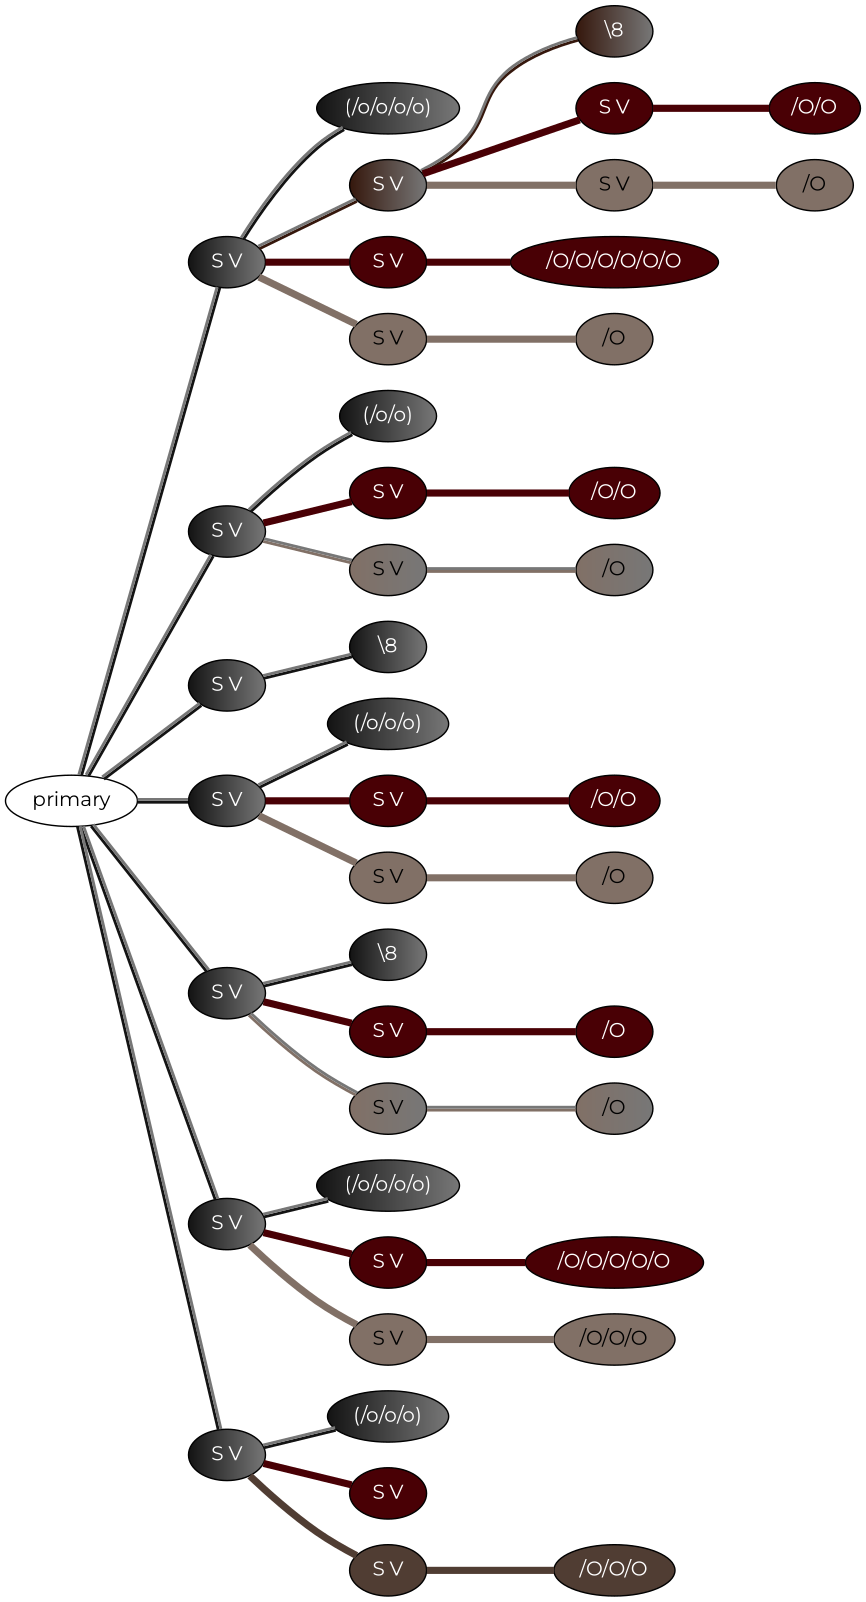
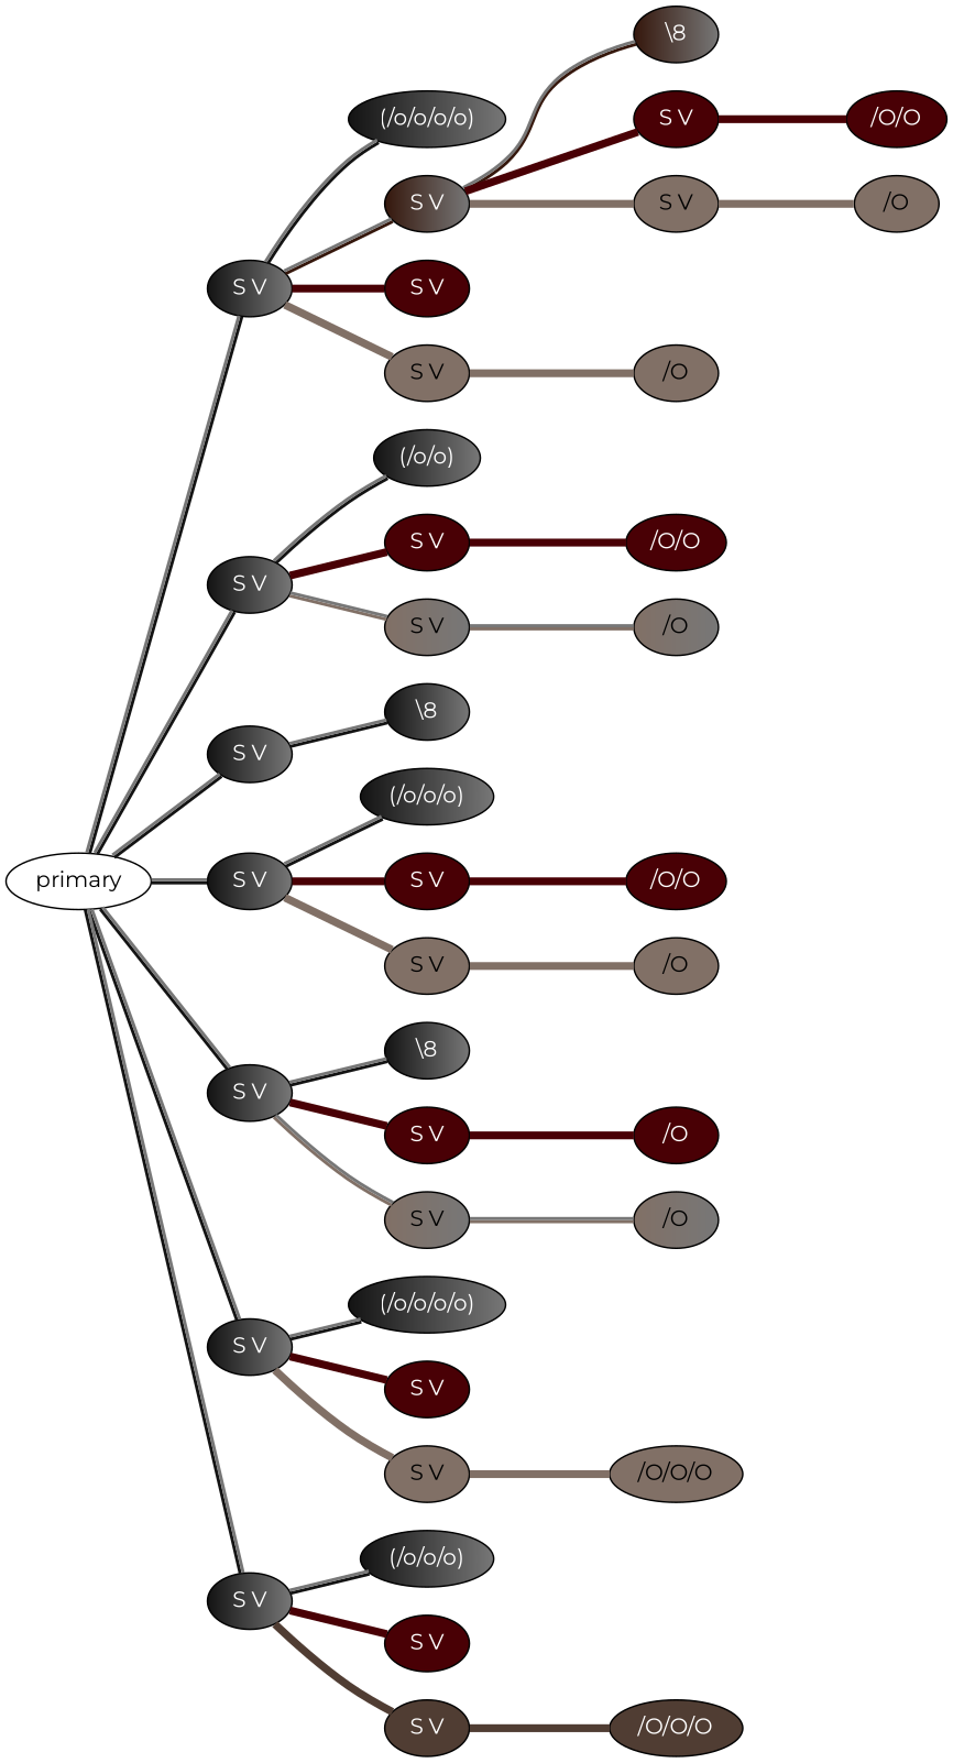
  graph {
    fontname=Montserrat
    rankdir=LR
    node [fillcolor="#131313:#777777" fontcolor="#ffffff" fontname=Montserrat qtype=pendant_node style=filled]
    edge [color="#131313:#777777" fontname=Montserrat penwidth=5 qtype=pendant_link]
    n1 [label="S V" pendant_attach=V pendant_colors="#131313:#777777" pendant_length=40.5 pendant_ply=S]
    n2 [knot_position=14.5 knot_spin=S knot_type=L knot_value=4 label="(/o/o/o/o)" qtype=knot_node]
    n3 [fillcolor="#35170C:#777777" label="S V" pendant_attach=V pendant_colors="#35170C:#777777" pendant_length=32.5 pendant_ply=S]
    n4 [fillcolor="#490005" label="S V" pendant_attach=V pendant_colors="#490005" pendant_length=42.0 pendant_ply=S]
    n5 [fillcolor="#817066" fontcolor="#000000" label="S V" pendant_attach=V pendant_colors="#817066" pendant_length=38.0 pendant_ply=S]
    n6 [fillcolor="#35170C:#777777" knot_position=13.5 knot_spin=Z knot_type=E knot_value=1 label="\\8" qtype=knot_node]
    n7 [fillcolor="#490005" label="S V" pendant_attach=V pendant_colors="#490005" pendant_length=29.0 pendant_ply=S]
    n8 [fillcolor="#817066" fontcolor="#000000" label="S V" pendant_attach=V pendant_colors="#817066" pendant_length=21.5 pendant_ply=S]
-   n9 [fillcolor="#490005" knot_position=4.0 knot_spin=S knot_type=S knot_value=6 label="/O/O/O/O/O/O" qtype=knot_node]
    n10 [fillcolor="#817066" fontcolor="#000000" knot_position=9.0 knot_spin=S knot_type=S knot_value=1 label="/O" qtype=knot_node]
    primary [fillcolor="" fontcolor="" qtype="" style=""]
    n12 [label="S V" pendant_attach=V pendant_colors="#131313:#777777" pendant_length=29.0 pendant_ply=S]
    n13 [label="S V" pendant_attach=V pendant_colors="#131313:#777777" pendant_length=30.0 pendant_ply=S]
    n14 [label="S V" pendant_attach=V pendant_colors="#131313:#777777" pendant_length=31.5 pendant_ply=S]
    n15 [label="S V" pendant_attach=V pendant_colors="#131313:#777777" pendant_length=37.0 pendant_ply=S]
    n16 [label="S V" pendant_attach=V pendant_colors="#131313:#777777" pendant_length=31.0 pendant_ply=S]
    n17 [label="S V" pendant_attach=V pendant_colors="#131313:#777777" pendant_length=39.5 pendant_ply=S]
    n18 [knot_position=15.0 knot_spin=S knot_type=L knot_value=2 label="(/o/o)" qtype=knot_node]
    n19 [fillcolor="#490005" label="S V" pendant_attach=V pendant_colors="#490005" pendant_length=28.0 pendant_ply=S]
    n20 [fillcolor="#817066:#777777" fontcolor="#000000" label="S V" pendant_attach=V pendant_colors="#817066:#777777" pendant_length=38.0 pendant_ply=S]
    n21 [knot_position=15.0 knot_spin=Z knot_type=E knot_value=1 label="\\8" qtype=knot_node]
    n22 [knot_position=15.0 knot_spin=S knot_type=L knot_value=3 label="(/o/o/o)" qtype=knot_node]
    n23 [fillcolor="#490005" label="S V" pendant_attach=V pendant_colors="#490005" pendant_length=26.5 pendant_ply=S]
    n24 [fillcolor="#817066" fontcolor="#000000" label="S V" pendant_attach=V pendant_colors="#817066" pendant_length=28.5 pendant_ply=S]
    n25 [knot_position=16.0 knot_spin=Z knot_type=E knot_value=1 label="\\8" qtype=knot_node]
    n26 [fillcolor="#490005" label="S V" pendant_attach=V pendant_colors="#490005" pendant_length=41.5 pendant_ply=S]
    n27 [fillcolor="#817066:#777777" fontcolor="#000000" label="S V" pendant_attach=V pendant_colors="#817066:#777777" pendant_length=31.5 pendant_ply=S]
    n28 [knot_position=15.5 knot_spin=S knot_type=L knot_value=4 label="(/o/o/o/o)" qtype=knot_node]
    n29 [fillcolor="#490005" label="S V" pendant_attach=V pendant_colors="#490005" pendant_length=24.0 pendant_ply=S]
    n30 [fillcolor="#817066" fontcolor="#000000" label="S V" pendant_attach=V pendant_colors="#817066" pendant_length=29.5 pendant_ply=S]
    n31 [knot_position=16.0 knot_spin=S knot_type=L knot_value=3 label="(/o/o/o)" qtype=knot_node]
    n32 [fillcolor="#490005" label="S V" pendant_attach=V pendant_colors="#490005" pendant_length=26.0 pendant_ply=S]
    n33 [fillcolor="#503D33" label="S V" pendant_attach=V pendant_colors="#503D33" pendant_length=27.0 pendant_ply=S]
    n34 [fillcolor="#490005" knot_position=4.0 knot_spin=S knot_type=S knot_value=2 label="/O/O" qtype=knot_node]
    n35 [fillcolor="#817066" fontcolor="#000000" knot_position=9.0 knot_spin=S knot_type=S knot_value=1 label="/O" qtype=knot_node]
    n36 [fillcolor="#490005" knot_position=4.0 knot_spin=S knot_type=S knot_value=2 label="/O/O" qtype=knot_node]
    n37 [fillcolor="#817066:#777777" fontcolor="#000000" knot_position=9.5 knot_spin=S knot_type=S knot_value=1 label="/O" qtype=knot_node]
    n38 [fillcolor="#490005" knot_position=4.5 knot_spin=S knot_type=S knot_value=2 label="/O/O" qtype=knot_node]
    n39 [fillcolor="#817066" fontcolor="#000000" knot_position=9.0 knot_spin=S knot_type=S knot_value=1 label="/O" qtype=knot_node]
    n40 [fillcolor="#490005" knot_position=4.5 knot_spin=S knot_type=S knot_value=1 label="/O" qtype=knot_node]
    n41 [fillcolor="#817066:#777777" fontcolor="#000000" knot_position=9.0 knot_spin=S knot_type=S knot_value=1 label="/O" qtype=knot_node]
-   n42 [fillcolor="#490005" knot_position=4.0 knot_spin=S knot_type=S knot_value=5 label="/O/O/O/O/O" qtype=knot_node]
    n43 [fillcolor="#817066" fontcolor="#000000" knot_position=9.0 knot_spin=S knot_type=S knot_value=3 label="/O/O/O" qtype=knot_node]
    n44 [fillcolor="#503D33" knot_position=8.0 knot_spin=S knot_type=S knot_value=3 label="/O/O/O" qtype=knot_node]
    n1 -- n2 [penwidth=2 qtype=knot_link]
    n1 -- n3 [color="#35170C:#777777" penwidth=2]
    n1 -- n4 [color="#490005"]
    n1 -- n5 [color="#817066"]
    n3 -- n6 [color="#35170C:#777777" penwidth=2 qtype=knot_link]
    n3 -- n7 [color="#490005"]
    n3 -- n8 [color="#817066"]
-   n4 -- n9 [color="#490005" qtype=knot_link]
    n5 -- n10 [color="#817066" qtype=knot_link]
    n7 -- n34 [color="#490005" qtype=knot_link]
    n8 -- n35 [color="#817066" qtype=knot_link]
    primary -- n1 [penwidth=2]
    primary -- n12 [penwidth=2]
    primary -- n13 [penwidth=2]
    primary -- n14 [penwidth=2]
    primary -- n15 [penwidth=2]
    primary -- n16 [penwidth=2]
    primary -- n17 [penwidth=2]
    n12 -- n18 [penwidth=2 qtype=knot_link]
    n12 -- n19 [color="#490005"]
    n12 -- n20 [color="#817066:#777777" penwidth=2]
    n13 -- n21 [penwidth=2 qtype=knot_link]
    n14 -- n22 [penwidth=2 qtype=knot_link]
    n14 -- n23 [color="#490005"]
    n14 -- n24 [color="#817066"]
    n15 -- n25 [penwidth=2 qtype=knot_link]
    n15 -- n26 [color="#490005"]
    n15 -- n27 [color="#817066:#777777" penwidth=2]
    n16 -- n28 [penwidth=2 qtype=knot_link]
    n16 -- n29 [color="#490005"]
    n16 -- n30 [color="#817066"]
    n17 -- n31 [penwidth=2 qtype=knot_link]
    n17 -- n32 [color="#490005"]
    n17 -- n33 [color="#503D33"]
    n19 -- n36 [color="#490005" qtype=knot_link]
    n20 -- n37 [color="#817066:#777777" penwidth=2 qtype=knot_link]
    n23 -- n38 [color="#490005" qtype=knot_link]
    n24 -- n39 [color="#817066" qtype=knot_link]
    n26 -- n40 [color="#490005" qtype=knot_link]
    n27 -- n41 [color="#817066:#777777" penwidth=2 qtype=knot_link]
-   n29 -- n42 [color="#490005" qtype=knot_link]
    n30 -- n43 [color="#817066" qtype=knot_link]
    n33 -- n44 [color="#503D33" qtype=knot_link]
  }
